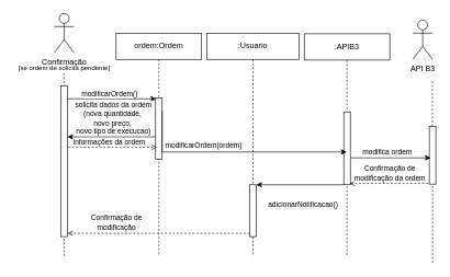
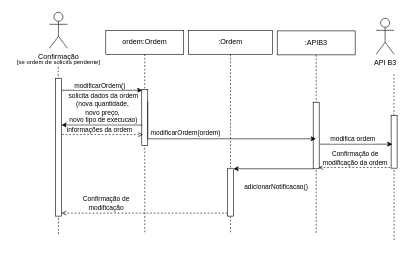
  <mxCell id="0" />
  <mxCell id="1" parent="0" />
  <mxCell id="2" value="Confirmação" style="shape=umlActor;verticalLabelPosition=bottom;verticalAlign=top;html=1;" vertex="1" parent="1"><mxGeometry x="82" y="20" width="30" height="60" as="geometry" /></mxCell>
  <mxCell id="3" value="" style="endArrow=none;dashed=1;html=1;rounded=0;" edge="1" parent="1"><mxGeometry width="50" height="50" relative="1" as="geometry"><mxPoint x="97" y="390" as="sourcePoint" /><mxPoint x="96.72" y="110" as="targetPoint" /></mxGeometry></mxCell>
  <mxCell id="4" style="edgeStyle=orthogonalEdgeStyle;rounded=0;orthogonalLoop=1;jettySize=auto;html=1;curved=0;" edge="1" parent="1"><mxGeometry relative="1" as="geometry"><mxPoint x="102" y="150" as="sourcePoint" /><mxPoint x="237" y="150" as="targetPoint" /><Array as="points" /></mxGeometry></mxCell>
  <mxCell id="5" value="modificarOrdem()" style="edgeLabel;html=1;align=center;verticalAlign=middle;resizable=0;points=[];" vertex="1" connectable="0" parent="4"><mxGeometry x="-0.128" y="1" relative="1" as="geometry"><mxPoint x="4" y="-7" as="offset" /></mxGeometry></mxCell>
  <mxCell id="6" value="" style="html=1;points=[[0,0,0,0,5],[0,1,0,0,-5],[1,0,0,0,5],[1,1,0,0,-5]];perimeter=orthogonalPerimeter;outlineConnect=0;targetShapes=umlLifeline;portConstraint=eastwest;newEdgeStyle={&quot;curved&quot;:0,&quot;rounded&quot;:0};" vertex="1" parent="1"><mxGeometry x="92" y="130" width="10" height="230" as="geometry" /></mxCell>
- <mxCell id="7" value=":Usuario" style="shape=umlLifeline;perimeter=lifelinePerimeter;whiteSpace=wrap;html=1;container=1;dropTarget=0;collapsible=0;recursiveResize=0;outlineConnect=0;portConstraint=eastwest;newEdgeStyle={&quot;curved&quot;:0,&quot;rounded&quot;:0};" vertex="1" parent="1"><mxGeometry x="314" y="50" width="140" height="340" as="geometry" /></mxCell>
+ <mxCell id="7" value=":Ordem" style="shape=umlLifeline;perimeter=lifelinePerimeter;whiteSpace=wrap;html=1;container=1;dropTarget=0;collapsible=0;recursiveResize=0;outlineConnect=0;portConstraint=eastwest;newEdgeStyle={&quot;curved&quot;:0,&quot;rounded&quot;:0};" vertex="1" parent="1"><mxGeometry x="314" y="50" width="140" height="340" as="geometry" /></mxCell>
  <mxCell id="8" value="" style="html=1;points=[[0,0,0,0,5],[0,1,0,0,-5],[1,0,0,0,5],[1,1,0,0,-5]];perimeter=orthogonalPerimeter;outlineConnect=0;targetShapes=umlLifeline;portConstraint=eastwest;newEdgeStyle={&quot;curved&quot;:0,&quot;rounded&quot;:0};" vertex="1" parent="7"><mxGeometry x="65" y="231" width="10" height="79" as="geometry" /></mxCell>
  <mxCell id="9" value=":APIB3" style="shape=umlLifeline;perimeter=lifelinePerimeter;whiteSpace=wrap;html=1;container=1;dropTarget=0;collapsible=0;recursiveResize=0;outlineConnect=0;portConstraint=eastwest;newEdgeStyle={&quot;curved&quot;:0,&quot;rounded&quot;:0};" vertex="1" parent="1"><mxGeometry x="462" y="51" width="130" height="339" as="geometry" /></mxCell>
  <mxCell id="10" value="" style="html=1;points=[[0,0,0,0,5],[0,1,0,0,-5],[1,0,0,0,5],[1,1,0,0,-5]];perimeter=orthogonalPerimeter;outlineConnect=0;targetShapes=umlLifeline;portConstraint=eastwest;newEdgeStyle={&quot;curved&quot;:0,&quot;rounded&quot;:0};" vertex="1" parent="9"><mxGeometry x="60" y="119" width="10" height="111" as="geometry" /></mxCell>
  <mxCell id="11" value="" style="edgeStyle=none;orthogonalLoop=1;jettySize=auto;html=1;rounded=0;dashed=1;startArrow=none;startFill=0;endArrow=open;endFill=0;exitX=0;exitY=1;exitDx=0;exitDy=-5;exitPerimeter=0;" edge="1" parent="1" source="8" target="6"><mxGeometry width="100" relative="1" as="geometry"><mxPoint x="452" y="391" as="sourcePoint" /><mxPoint x="104" y="392" as="targetPoint" /><Array as="points" /></mxGeometry></mxCell>
  <mxCell id="12" value="Confirmação de&amp;nbsp;&lt;div&gt;modificação&amp;nbsp;&lt;/div&gt;" style="edgeLabel;html=1;align=center;verticalAlign=middle;resizable=0;points=[];" vertex="1" connectable="0" parent="11"><mxGeometry x="-0.16" y="1" relative="1" as="geometry"><mxPoint x="-86" y="-18" as="offset" /></mxGeometry></mxCell>
  <mxCell id="13" value="ordem:Ordem" style="shape=umlLifeline;perimeter=lifelinePerimeter;whiteSpace=wrap;html=1;container=1;dropTarget=0;collapsible=0;recursiveResize=0;outlineConnect=0;portConstraint=eastwest;newEdgeStyle={&quot;curved&quot;:0,&quot;rounded&quot;:0};" vertex="1" parent="1"><mxGeometry x="176" y="50" width="130" height="340" as="geometry" /></mxCell>
  <mxCell id="14" value="" style="html=1;points=[[0,0,0,0,5],[0,1,0,0,-5],[1,0,0,0,5],[1,1,0,0,-5]];perimeter=orthogonalPerimeter;outlineConnect=0;targetShapes=umlLifeline;portConstraint=eastwest;newEdgeStyle={&quot;curved&quot;:0,&quot;rounded&quot;:0};" vertex="1" parent="13"><mxGeometry x="60" y="99" width="10" height="93" as="geometry" /></mxCell>
  <mxCell id="15" value="" style="endArrow=classic;html=1;rounded=0;" edge="1" parent="1" source="10" target="8"><mxGeometry width="50" height="50" relative="1" as="geometry"><mxPoint x="509" y="281" as="sourcePoint" /><mxPoint x="389" y="365" as="targetPoint" /></mxGeometry></mxCell>
  <mxCell id="16" value="adicionarNotificacao()" style="edgeLabel;html=1;align=center;verticalAlign=middle;resizable=0;points=[];" vertex="1" connectable="0" parent="15"><mxGeometry x="0.329" y="-2" relative="1" as="geometry"><mxPoint x="25" y="31" as="offset" /></mxGeometry></mxCell>
  <mxCell id="17" style="edgeStyle=orthogonalEdgeStyle;rounded=0;orthogonalLoop=1;jettySize=auto;html=1;curved=0;exitX=1;exitY=1;exitDx=0;exitDy=0;exitPerimeter=0;" edge="1" parent="1" target="9"><mxGeometry relative="1" as="geometry"><mxPoint x="246" y="168.24" as="sourcePoint" /><mxPoint x="616.5" y="221.757" as="targetPoint" /><Array as="points"><mxPoint x="246" y="231" /></Array></mxGeometry></mxCell>
  <mxCell id="18" value="modificarOrdem(ordem)" style="edgeLabel;html=1;align=center;verticalAlign=middle;resizable=0;points=[];" vertex="1" connectable="0" parent="17"><mxGeometry x="-0.128" y="1" relative="1" as="geometry"><mxPoint x="-25" y="-10" as="offset" /></mxGeometry></mxCell>
  <mxCell id="19" value="API B3" style="shape=umlActor;verticalLabelPosition=bottom;verticalAlign=top;html=1;" vertex="1" parent="1"><mxGeometry x="627" y="30" width="30" height="60" as="geometry" /></mxCell>
  <mxCell id="20" value="" style="endArrow=none;dashed=1;html=1;rounded=0;" edge="1" parent="1" source="22"><mxGeometry width="50" height="50" relative="1" as="geometry"><mxPoint x="656.99" y="400" as="sourcePoint" /><mxPoint x="656.71" y="120" as="targetPoint" /></mxGeometry></mxCell>
  <mxCell id="21" value="" style="endArrow=none;dashed=1;html=1;rounded=0;" edge="1" parent="1" target="22"><mxGeometry width="50" height="50" relative="1" as="geometry"><mxPoint x="656.99" y="400" as="sourcePoint" /><mxPoint x="656.71" y="120" as="targetPoint" /></mxGeometry></mxCell>
  <mxCell id="22" value="" style="html=1;points=[[0,0,0,0,5],[0,1,0,0,-5],[1,0,0,0,5],[1,1,0,0,-5]];perimeter=orthogonalPerimeter;outlineConnect=0;targetShapes=umlLifeline;portConstraint=eastwest;newEdgeStyle={&quot;curved&quot;:0,&quot;rounded&quot;:0};" vertex="1" parent="1"><mxGeometry x="652" y="192" width="10" height="88" as="geometry" /></mxCell>
  <mxCell id="23" value="" style="endArrow=classic;html=1;rounded=0;" edge="1" parent="1"><mxGeometry width="50" height="50" relative="1" as="geometry"><mxPoint x="533" y="240" as="sourcePoint" /><mxPoint x="654" y="240" as="targetPoint" /></mxGeometry></mxCell>
  <mxCell id="24" value="modifica ordem" style="edgeLabel;html=1;align=center;verticalAlign=middle;resizable=0;points=[];" vertex="1" connectable="0" parent="23"><mxGeometry x="-0.44" relative="1" as="geometry"><mxPoint x="20" y="-9" as="offset" /></mxGeometry></mxCell>
  <mxCell id="25" value="" style="endArrow=none;html=1;rounded=0;startArrow=open;startFill=0;endFill=0;dashed=1;" edge="1" parent="1"><mxGeometry width="50" height="50" relative="1" as="geometry"><mxPoint x="531" y="279" as="sourcePoint" /><mxPoint x="652" y="279" as="targetPoint" /></mxGeometry></mxCell>
  <mxCell id="26" value="Confirmação de&lt;div&gt;modificação da ordem&lt;/div&gt;" style="edgeLabel;html=1;align=center;verticalAlign=middle;resizable=0;points=[];" vertex="1" connectable="0" parent="25"><mxGeometry x="-0.44" relative="1" as="geometry"><mxPoint x="26" y="-16" as="offset" /></mxGeometry></mxCell>
  <mxCell id="27" style="edgeStyle=orthogonalEdgeStyle;rounded=0;orthogonalLoop=1;jettySize=auto;html=1;curved=0;startArrow=classic;startFill=1;endArrow=none;endFill=0;" edge="1" parent="1"><mxGeometry relative="1" as="geometry"><mxPoint x="102" y="208" as="sourcePoint" /><mxPoint x="237" y="208" as="targetPoint" /><Array as="points" /></mxGeometry></mxCell>
  <mxCell id="28" value="solicita dados da ordem&lt;div&gt;(nova quantidade,&amp;nbsp;&lt;/div&gt;&lt;div&gt;novo preço,&amp;nbsp;&lt;/div&gt;&lt;div&gt;novo tipo de execucao)&lt;/div&gt;" style="edgeLabel;html=1;align=center;verticalAlign=middle;resizable=0;points=[];" vertex="1" connectable="0" parent="27"><mxGeometry x="-0.128" y="1" relative="1" as="geometry"><mxPoint x="10" y="-28" as="offset" /></mxGeometry></mxCell>
  <mxCell id="29" style="edgeStyle=orthogonalEdgeStyle;rounded=0;orthogonalLoop=1;jettySize=auto;html=1;curved=0;startArrow=none;startFill=0;endArrow=open;endFill=0;dashed=1;" edge="1" parent="1"><mxGeometry relative="1" as="geometry"><mxPoint x="103" y="224" as="sourcePoint" /><mxPoint x="238" y="224" as="targetPoint" /><Array as="points" /></mxGeometry></mxCell>
  <mxCell id="30" value="informações da ordem&amp;nbsp;" style="edgeLabel;html=1;align=center;verticalAlign=middle;resizable=0;points=[];" vertex="1" connectable="0" parent="29"><mxGeometry x="-0.128" y="1" relative="1" as="geometry"><mxPoint x="4" y="-8" as="offset" /></mxGeometry></mxCell>
  <mxCell id="31" value="&lt;font style=&quot;font-size: 10px;&quot;&gt;[se ordem de solicita pendente]&lt;/font&gt;" style="text;html=1;align=center;verticalAlign=middle;resizable=0;points=[];autosize=1;strokeColor=none;fillColor=none;fontSize=16;" vertex="1" parent="1"><mxGeometry x="20" y="85" width="154" height="31" as="geometry" /></mxCell>
